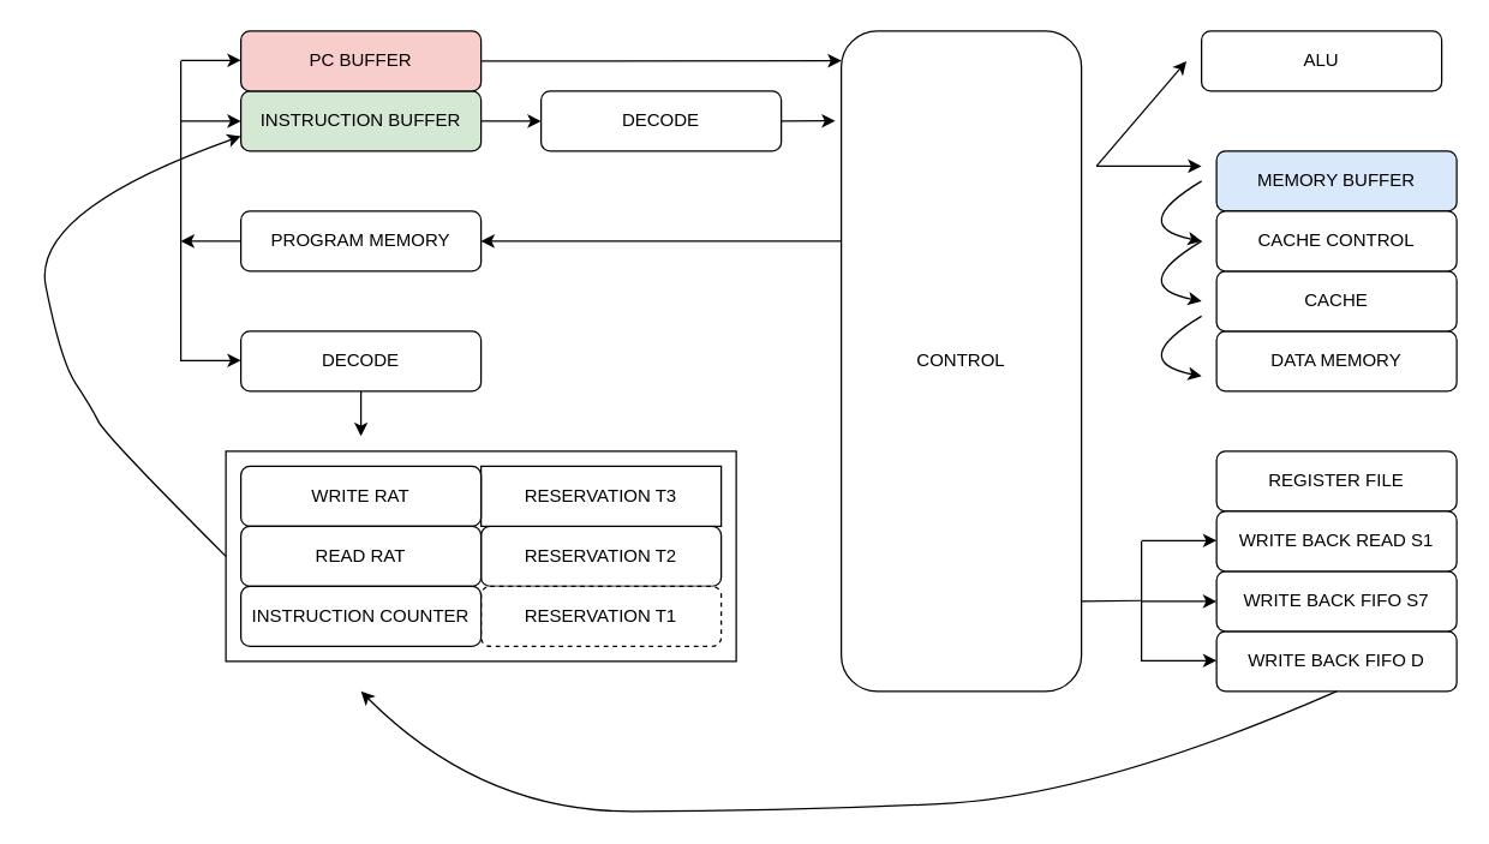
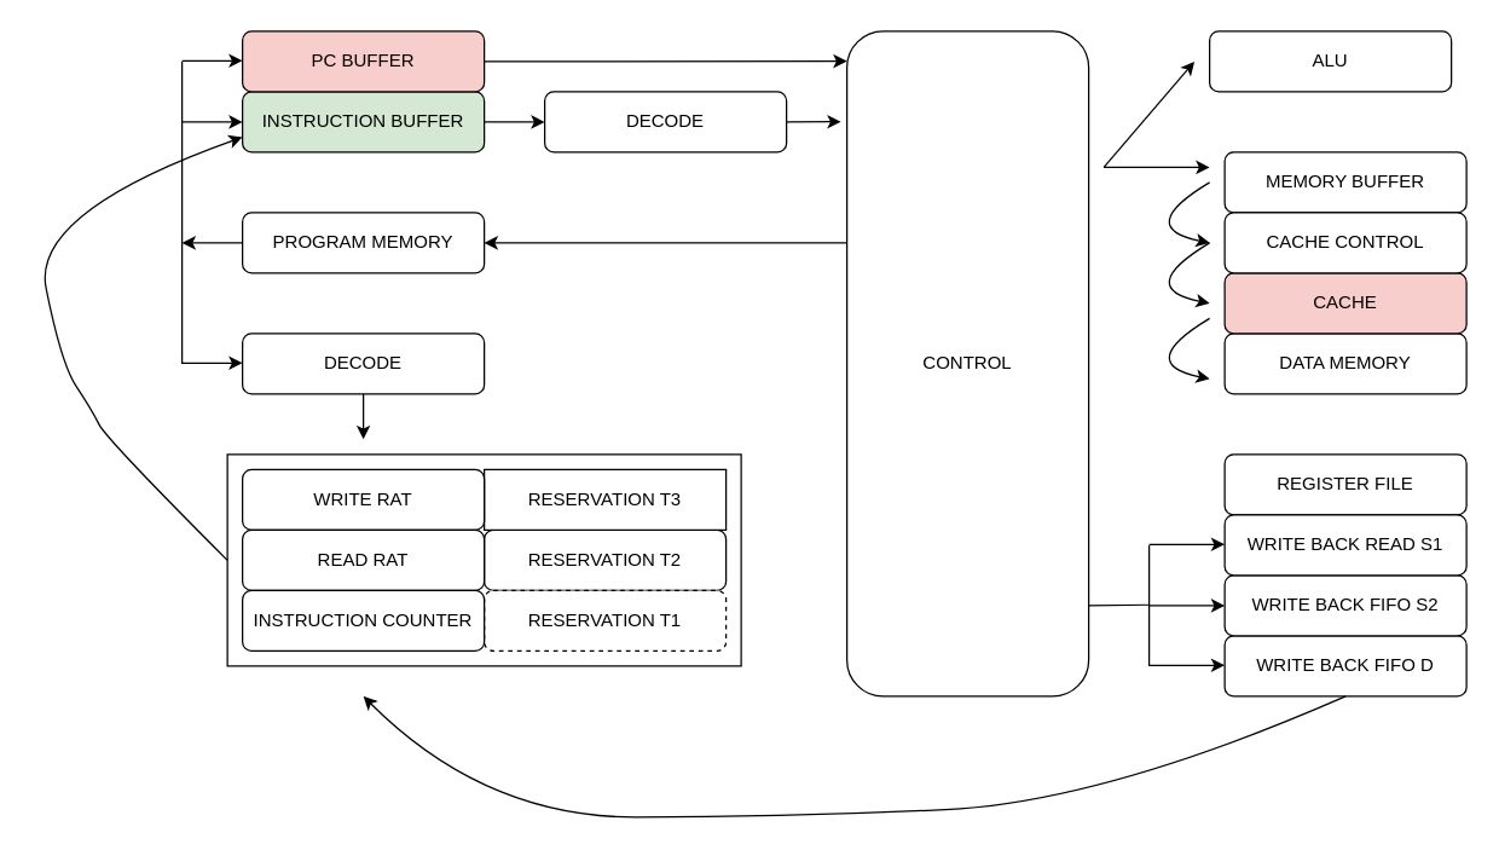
  <mxCell id="0" />
  <mxCell id="1" parent="0" />
  <mxCell id="2" value="" style="rounded=0;whiteSpace=wrap;html=1;" vertex="1" parent="1"><mxGeometry x="150" y="300" width="340" height="140" as="geometry" /></mxCell>
  <mxCell id="3" value="RESERVATION T2" style="rounded=1;whiteSpace=wrap;html=1;" parent="1" vertex="1"><mxGeometry x="320" y="350" width="160" height="40" as="geometry" /></mxCell>
  <mxCell id="4" value="RESERVATION T1" style="rounded=1;whiteSpace=wrap;html=1;dashed=1;" parent="1" vertex="1"><mxGeometry x="320" y="390" width="160" height="40" as="geometry" /></mxCell>
  <mxCell id="5" value="RESERVATION T3" style="whiteSpace=wrap;html=1;rounded=0;" parent="1" vertex="1"><mxGeometry x="320" y="310" width="160" height="40" as="geometry" /></mxCell>
  <mxCell id="6" value="INSTRUCTION BUFFER" style="rounded=1;whiteSpace=wrap;html=1;fillColor=#d5e8d4;" parent="1" vertex="1"><mxGeometry x="160" y="60" width="160" height="40" as="geometry" /></mxCell>
  <mxCell id="7" value="PC BUFFER" style="rounded=1;whiteSpace=wrap;html=1;fillColor=#f8cecc;" parent="1" vertex="1"><mxGeometry x="160" y="20" width="160" height="40" as="geometry" /></mxCell>
  <mxCell id="8" value="PROGRAM MEMORY" style="rounded=1;whiteSpace=wrap;html=1;" parent="1" vertex="1"><mxGeometry x="160" y="140" width="160" height="40" as="geometry" /></mxCell>
  <mxCell id="9" value="WRITE RAT" style="rounded=1;whiteSpace=wrap;html=1;" parent="1" vertex="1"><mxGeometry x="160" y="310" width="160" height="40" as="geometry" /></mxCell>
  <mxCell id="10" value="READ RAT" style="rounded=1;whiteSpace=wrap;html=1;" parent="1" vertex="1"><mxGeometry x="160" y="350" width="160" height="40" as="geometry" /></mxCell>
  <mxCell id="11" value="INSTRUCTION COUNTER" style="rounded=1;whiteSpace=wrap;html=1;" parent="1" vertex="1"><mxGeometry x="160" y="390" width="160" height="40" as="geometry" /></mxCell>
  <mxCell id="12" value="DECODE" style="rounded=1;whiteSpace=wrap;html=1;" parent="1" vertex="1"><mxGeometry x="360" y="60" width="160" height="40" as="geometry" /></mxCell>
  <mxCell id="13" value="REGISTER FILE" style="rounded=1;whiteSpace=wrap;html=1;" parent="1" vertex="1"><mxGeometry x="810" y="300" width="160" height="40" as="geometry" /></mxCell>
  <mxCell id="14" value="ALU" style="rounded=1;whiteSpace=wrap;html=1;" parent="1" vertex="1"><mxGeometry x="800" y="20" width="160" height="40" as="geometry" /></mxCell>
  <mxCell id="15" value="DATA MEMORY" style="rounded=1;whiteSpace=wrap;html=1;" parent="1" vertex="1"><mxGeometry x="810" y="220" width="160" height="40" as="geometry" /></mxCell>
- <mxCell id="16" value="CACHE " style="rounded=1;whiteSpace=wrap;html=1;" parent="1" vertex="1"><mxGeometry x="810" y="180" width="160" height="40" as="geometry" /></mxCell>
- <mxCell id="17" value="MEMORY BUFFER" style="rounded=1;whiteSpace=wrap;html=1;fillColor=#dae8fc;" parent="1" vertex="1"><mxGeometry x="810" y="100" width="160" height="40" as="geometry" /></mxCell>
+ <mxCell id="16" value="CACHE " style="rounded=1;whiteSpace=wrap;html=1;fillColor=#f8cecc;" parent="1" vertex="1"><mxGeometry x="810" y="180" width="160" height="40" as="geometry" /></mxCell>
+ <mxCell id="17" value="MEMORY BUFFER" style="rounded=1;whiteSpace=wrap;html=1;" parent="1" vertex="1"><mxGeometry x="810" y="100" width="160" height="40" as="geometry" /></mxCell>
  <mxCell id="18" value="CACHE CONTROL" style="rounded=1;whiteSpace=wrap;html=1;" parent="1" vertex="1"><mxGeometry x="810" y="140" width="160" height="40" as="geometry" /></mxCell>
  <mxCell id="19" value="CONTROL" style="rounded=1;whiteSpace=wrap;html=1;" parent="1" vertex="1"><mxGeometry x="560" y="20" width="160" height="440" as="geometry" /></mxCell>
  <mxCell id="20" value="WRITE BACK FIFO D" style="rounded=1;whiteSpace=wrap;html=1;" parent="1" vertex="1"><mxGeometry x="810" y="420" width="160" height="40" as="geometry" /></mxCell>
- <mxCell id="21" value="WRITE BACK FIFO S7" style="rounded=1;whiteSpace=wrap;html=1;" parent="1" vertex="1"><mxGeometry x="810" y="380" width="160" height="40" as="geometry" /></mxCell>
+ <mxCell id="21" value="WRITE BACK FIFO S2" style="rounded=1;whiteSpace=wrap;html=1;" parent="1" vertex="1"><mxGeometry x="810" y="380" width="160" height="40" as="geometry" /></mxCell>
  <mxCell id="22" value="WRITE BACK READ S1" style="rounded=1;whiteSpace=wrap;html=1;" parent="1" vertex="1"><mxGeometry x="810" y="340" width="160" height="40" as="geometry" /></mxCell>
  <mxCell id="23" value="" style="curved=1;endArrow=classic;html=1;rounded=0;" edge="1" parent="1"><mxGeometry width="50" height="50" relative="1" as="geometry"><mxPoint x="800" y="160" as="sourcePoint" /><mxPoint x="800" y="200" as="targetPoint" /><Array as="points"><mxPoint x="750" y="190" /></Array></mxGeometry></mxCell>
  <mxCell id="24" value="" style="curved=1;endArrow=classic;html=1;rounded=0;" edge="1" parent="1"><mxGeometry width="50" height="50" relative="1" as="geometry"><mxPoint x="800" y="210" as="sourcePoint" /><mxPoint x="800" y="250" as="targetPoint" /><Array as="points"><mxPoint x="750" y="240" /></Array></mxGeometry></mxCell>
  <mxCell id="25" value="" style="endArrow=classic;html=1;rounded=0;" edge="1" parent="1"><mxGeometry width="50" height="50" relative="1" as="geometry"><mxPoint x="730" y="110" as="sourcePoint" /><mxPoint x="790" y="40" as="targetPoint" /></mxGeometry></mxCell>
  <mxCell id="26" value="" style="endArrow=classic;html=1;rounded=0;" edge="1" parent="1"><mxGeometry width="50" height="50" relative="1" as="geometry"><mxPoint x="730" y="110" as="sourcePoint" /><mxPoint x="800" y="110" as="targetPoint" /></mxGeometry></mxCell>
  <mxCell id="27" value="" style="curved=1;endArrow=classic;html=1;rounded=0;" edge="1" parent="1"><mxGeometry width="50" height="50" relative="1" as="geometry"><mxPoint x="800" y="120" as="sourcePoint" /><mxPoint x="800" y="160" as="targetPoint" /><Array as="points"><mxPoint x="750" y="150" /></Array></mxGeometry></mxCell>
  <mxCell id="28" value="" style="endArrow=none;html=1;rounded=0;" edge="1" parent="1"><mxGeometry width="50" height="50" relative="1" as="geometry"><mxPoint x="760" y="440" as="sourcePoint" /><mxPoint x="760" y="360" as="targetPoint" /></mxGeometry></mxCell>
  <mxCell id="29" value="" style="endArrow=classic;html=1;rounded=0;" edge="1" parent="1"><mxGeometry width="50" height="50" relative="1" as="geometry"><mxPoint x="760" y="359.5" as="sourcePoint" /><mxPoint x="810" y="359.5" as="targetPoint" /></mxGeometry></mxCell>
  <mxCell id="30" value="" style="endArrow=classic;html=1;rounded=0;" edge="1" parent="1"><mxGeometry width="50" height="50" relative="1" as="geometry"><mxPoint x="760" y="400" as="sourcePoint" /><mxPoint x="810" y="400" as="targetPoint" /></mxGeometry></mxCell>
  <mxCell id="31" value="" style="endArrow=classic;html=1;rounded=0;" edge="1" parent="1"><mxGeometry width="50" height="50" relative="1" as="geometry"><mxPoint x="760" y="439.5" as="sourcePoint" /><mxPoint x="810" y="439.5" as="targetPoint" /></mxGeometry></mxCell>
  <mxCell id="32" value="" style="endArrow=none;html=1;rounded=0;" edge="1" parent="1"><mxGeometry width="50" height="50" relative="1" as="geometry"><mxPoint x="720" y="400" as="sourcePoint" /><mxPoint x="760" y="399.5" as="targetPoint" /></mxGeometry></mxCell>
  <mxCell id="33" value="DECODE" style="rounded=1;whiteSpace=wrap;html=1;" vertex="1" parent="1"><mxGeometry x="160" y="220" width="160" height="40" as="geometry" /></mxCell>
  <mxCell id="34" value="" style="endArrow=classic;html=1;rounded=0;entryX=0;entryY=0.5;entryDx=0;entryDy=0;" edge="1" parent="1" target="6"><mxGeometry width="50" height="50" relative="1" as="geometry"><mxPoint y="80" as="sourcePoint" x="120" /><mxPoint x="570" y="210" as="targetPoint" /></mxGeometry></mxCell>
  <mxCell id="35" value="" style="endArrow=classic;html=1;rounded=0;entryX=0;entryY=0.5;entryDx=0;entryDy=0;" edge="1" parent="1"><mxGeometry width="50" height="50" relative="1" as="geometry"><mxPoint y="39.5" as="sourcePoint" x="120" /><mxPoint x="160" y="39.5" as="targetPoint" /></mxGeometry></mxCell>
  <mxCell id="36" value="" style="endArrow=none;html=1;rounded=0;" edge="1" parent="1"><mxGeometry width="50" height="50" relative="1" as="geometry"><mxPoint y="40" as="sourcePoint" x="120" /><mxPoint y="240" as="targetPoint" x="120" /></mxGeometry></mxCell>
  <mxCell id="37" value="" style="endArrow=classic;html=1;rounded=0;exitX=0;exitY=0.5;exitDx=0;exitDy=0;" edge="1" parent="1" source="8"><mxGeometry width="50" height="50" relative="1" as="geometry"><mxPoint x="520" y="300" as="sourcePoint" /><mxPoint y="160" as="targetPoint" x="120" /></mxGeometry></mxCell>
  <mxCell id="38" value="" style="endArrow=classic;html=1;rounded=0;entryX=0;entryY=0.5;entryDx=0;entryDy=0;" edge="1" parent="1"><mxGeometry width="50" height="50" relative="1" as="geometry"><mxPoint y="239.5" as="sourcePoint" x="120" /><mxPoint x="160" y="239.5" as="targetPoint" /></mxGeometry></mxCell>
  <mxCell id="39" value="" style="endArrow=classic;html=1;rounded=0;entryX=0;entryY=0.5;entryDx=0;entryDy=0;" edge="1" parent="1" target="12"><mxGeometry width="50" height="50" relative="1" as="geometry"><mxPoint x="320" y="80" as="sourcePoint" /><mxPoint x="570" y="210" as="targetPoint" /></mxGeometry></mxCell>
  <mxCell id="40" value="" style="endArrow=classic;html=1;rounded=0;entryX=0;entryY=0.045;entryDx=0;entryDy=0;entryPerimeter=0;" edge="1" parent="1" target="19"><mxGeometry width="50" height="50" relative="1" as="geometry"><mxPoint x="320" y="40" as="sourcePoint" /><mxPoint x="570" y="210" as="targetPoint" /></mxGeometry></mxCell>
  <mxCell id="41" value="" style="endArrow=classic;html=1;rounded=0;entryX=-0.025;entryY=0.136;entryDx=0;entryDy=0;entryPerimeter=0;" edge="1" parent="1" target="19"><mxGeometry width="50" height="50" relative="1" as="geometry"><mxPoint x="520" y="80" as="sourcePoint" /><mxPoint x="570" y="210" as="targetPoint" /></mxGeometry></mxCell>
  <mxCell id="42" value="" style="endArrow=classic;html=1;rounded=0;exitX=0;exitY=0.318;exitDx=0;exitDy=0;exitPerimeter=0;" edge="1" parent="1" source="19"><mxGeometry width="50" height="50" relative="1" as="geometry"><mxPoint x="520" y="260" as="sourcePoint" /><mxPoint x="320" y="160" as="targetPoint" /></mxGeometry></mxCell>
  <mxCell id="43" value="" style="endArrow=classic;html=1;rounded=0;exitX=0.5;exitY=1;exitDx=0;exitDy=0;" edge="1" parent="1" source="33"><mxGeometry width="50" height="50" relative="1" as="geometry"><mxPoint x="520" y="260" as="sourcePoint" /><mxPoint x="240" y="290" as="targetPoint" /></mxGeometry></mxCell>
  <mxCell id="44" value="" style="curved=1;endArrow=classic;html=1;rounded=0;exitX=0.5;exitY=1;exitDx=0;exitDy=0;" edge="1" parent="1" source="20"><mxGeometry width="50" height="50" relative="1" as="geometry"><mxPoint x="902.96" y="492" as="sourcePoint" /><mxPoint x="240" y="460" as="targetPoint" /><Array as="points"><mxPoint x="730" y="530" /><mxPoint x="520" y="540" /><mxPoint x="320" y="540" /></Array></mxGeometry></mxCell>
  <mxCell id="45" value="" style="curved=1;endArrow=classic;html=1;rounded=0;exitX=0;exitY=0.5;exitDx=0;exitDy=0;entryX=0;entryY=0.75;entryDx=0;entryDy=0;" edge="1" parent="1" source="2" target="6"><mxGeometry width="50" height="50" relative="1" as="geometry"><mxPoint x="520" y="300" as="sourcePoint" /><mxPoint x="40" y="90" as="targetPoint" /><Array as="points"><mxPoint x="70" y="290" /><mxPoint x="60" y="270" /><mxPoint x="40" y="240" /><mxPoint x="20" y="140" /></Array></mxGeometry></mxCell>
